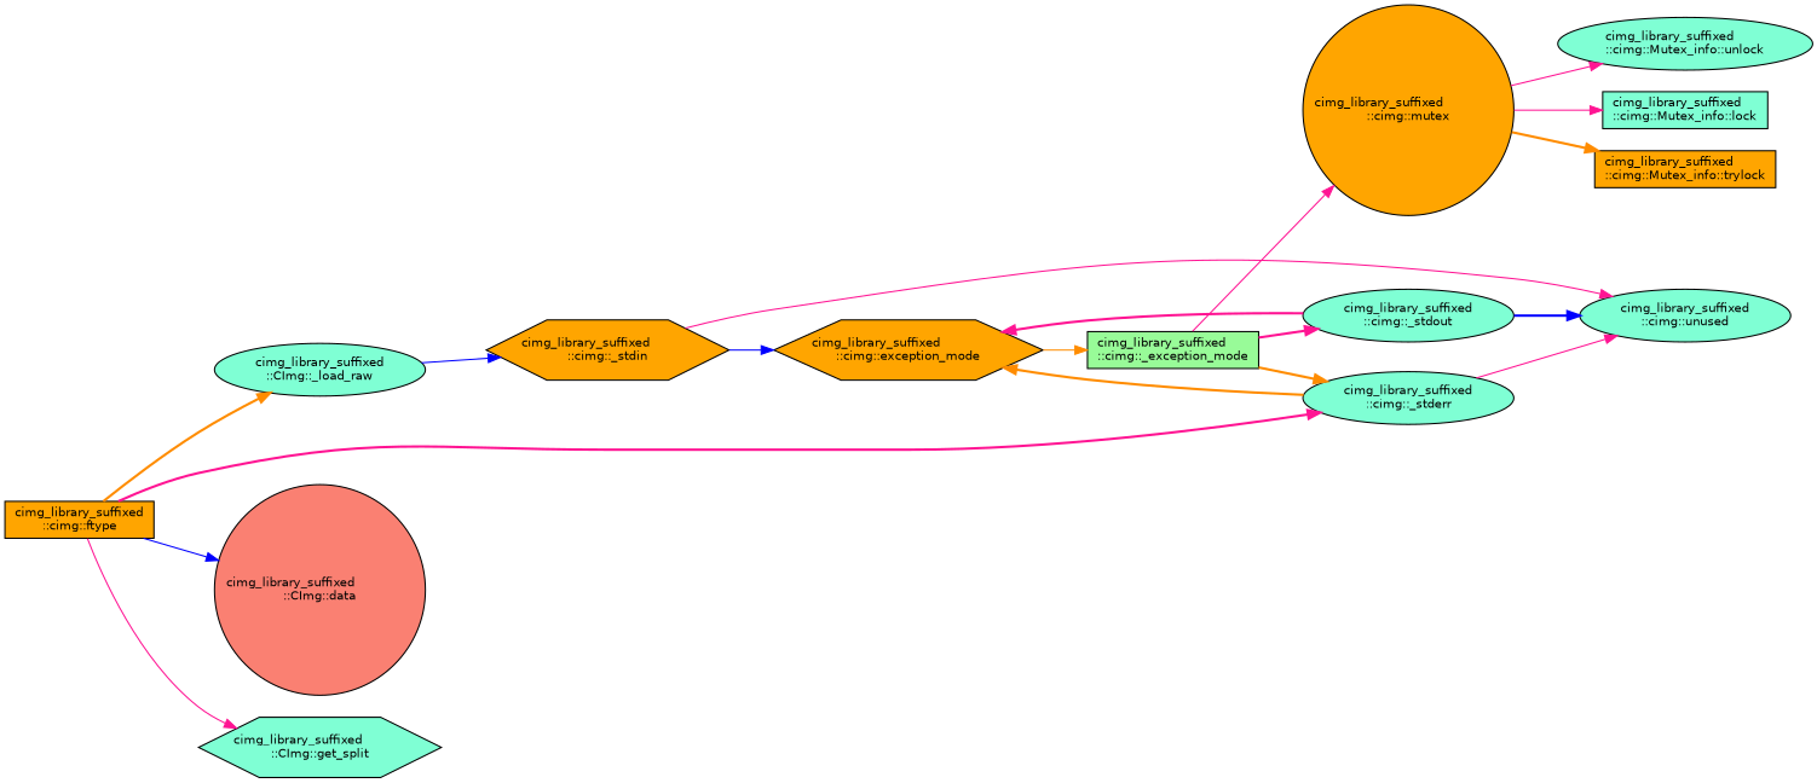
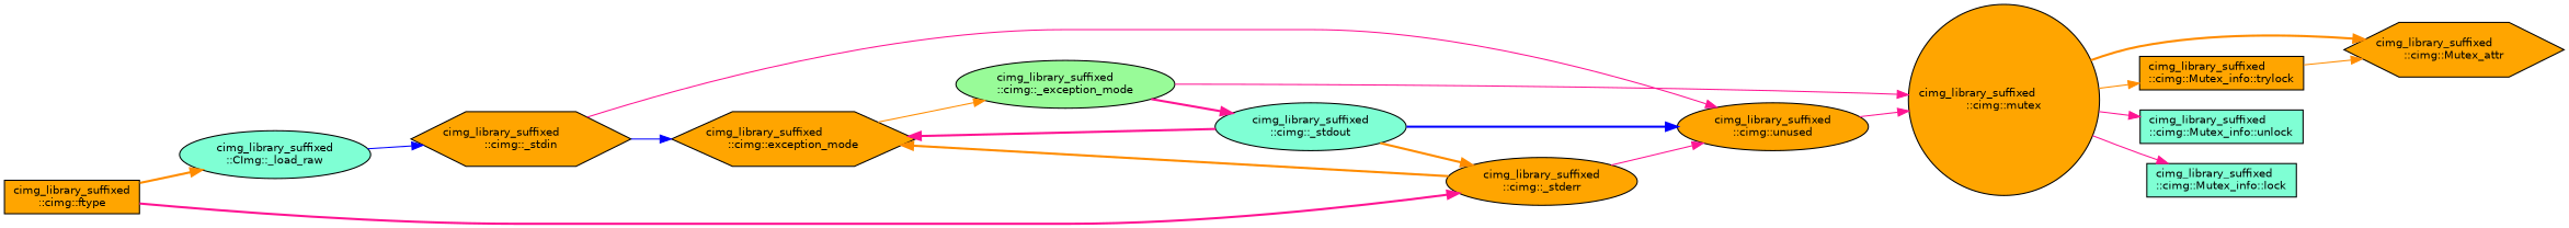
  digraph {
    rankdir=LR
    node [color=black fillcolor=orange fontname=Helvetica fontsize=10 shape=box style=filled]
    edge [color=deeppink fontname=Helvetica fontsize=10 labelfontname=Helvetica labelfontsize=10 style=solid]
    n1 [fontcolor=black height=0.2 label="cimg_library_suffixed\l::cimg::ftype" width=0.4]
    n2 [fillcolor=aquamarine height=0.2 label="cimg_library_suffixed\l::CImg::_load_raw" shape=ellipse width=0.4]
-   n3 [fillcolor=salmon height=0.2 label="cimg_library_suffixed\l::CImg::data" shape=circle width=0.4]
-   n4 [fillcolor=aquamarine height=0.2 label="cimg_library_suffixed\l::CImg::get_split" shape=hexagon width=0.4]
-   n5 [fillcolor=aquamarine height=0.2 label="cimg_library_suffixed\l::cimg::_stderr" shape=ellipse width=0.4]
+   n5 [height=0.2 label="cimg_library_suffixed\l::cimg::_stderr" shape=ellipse width=0.4]
    n6 [height=0.2 label="cimg_library_suffixed\l::cimg::exception_mode" shape=hexagon width=0.4]
-   n7 [fillcolor=palegreen height=0.2 label="cimg_library_suffixed\l::cimg::_exception_mode" width=0.4]
+   n7 [fillcolor=palegreen height=0.2 label="cimg_library_suffixed\l::cimg::_exception_mode" shape=ellipse width=0.4]
    n8 [height=0.2 label="cimg_library_suffixed\l::cimg::_stdin" shape=hexagon width=0.4]
    n9 [height=0.2 label="cimg_library_suffixed\l::cimg::mutex" shape=circle width=0.4]
    n10 [fillcolor=aquamarine height=0.2 label="cimg_library_suffixed\l::cimg::_stdout" shape=ellipse width=0.4]
-   n12 [fillcolor=aquamarine height=0.2 label="cimg_library_suffixed\l::cimg::Mutex_info::unlock" shape=ellipse width=0.4]
+   n11 [height=0.2 label="cimg_library_suffixed\l::cimg::Mutex_attr" shape=hexagon width=0.4]
+   n12 [fillcolor=aquamarine height=0.2 label="cimg_library_suffixed\l::cimg::Mutex_info::unlock" width=0.4]
    n13 [fillcolor=aquamarine height=0.2 label="cimg_library_suffixed\l::cimg::Mutex_info::lock" width=0.4]
    n14 [height=0.2 label="cimg_library_suffixed\l::cimg::Mutex_info::trylock" width=0.4]
-   n15 [fillcolor=aquamarine height=0.2 label="cimg_library_suffixed\l::cimg::unused" shape=ellipse width=0.4]
+   n15 [height=0.2 label="cimg_library_suffixed\l::cimg::unused" shape=ellipse width=0.4]
    n1 -> n2 [color=darkorange style=bold]
-   n1 -> n3 [color=blue]
-   n1 -> n4
    n1 -> n5 [style=bold]
    n2 -> n8 [color=blue]
    n5 -> n6 [color=darkorange style=bold]
    n5 -> n15
    n6 -> n7 [color=darkorange]
-   n7 -> n5 [color=darkorange style=bold]
+   n10 -> n5 [color=darkorange style=bold]
    n7 -> n9
    n7 -> n10 [style=bold]
    n8 -> n6 [color=blue]
    n8 -> n15
+   n9 -> n11 [color=darkorange style=bold]
    n9 -> n12
    n9 -> n13
-   n9 -> n14 [color=darkorange style=bold]
+   n9 -> n14 [color=darkorange]
    n10 -> n6 [style=bold]
    n10 -> n15 [color=blue style=bold]
+   n14 -> n11 [color=darkorange]
+   n15 -> n9
  }
